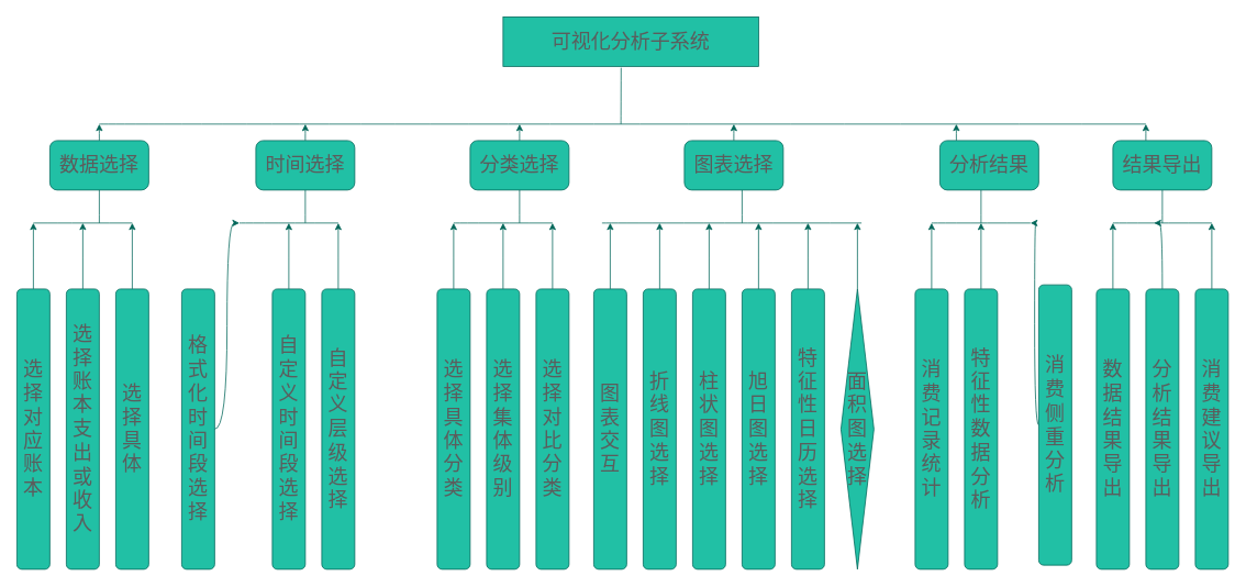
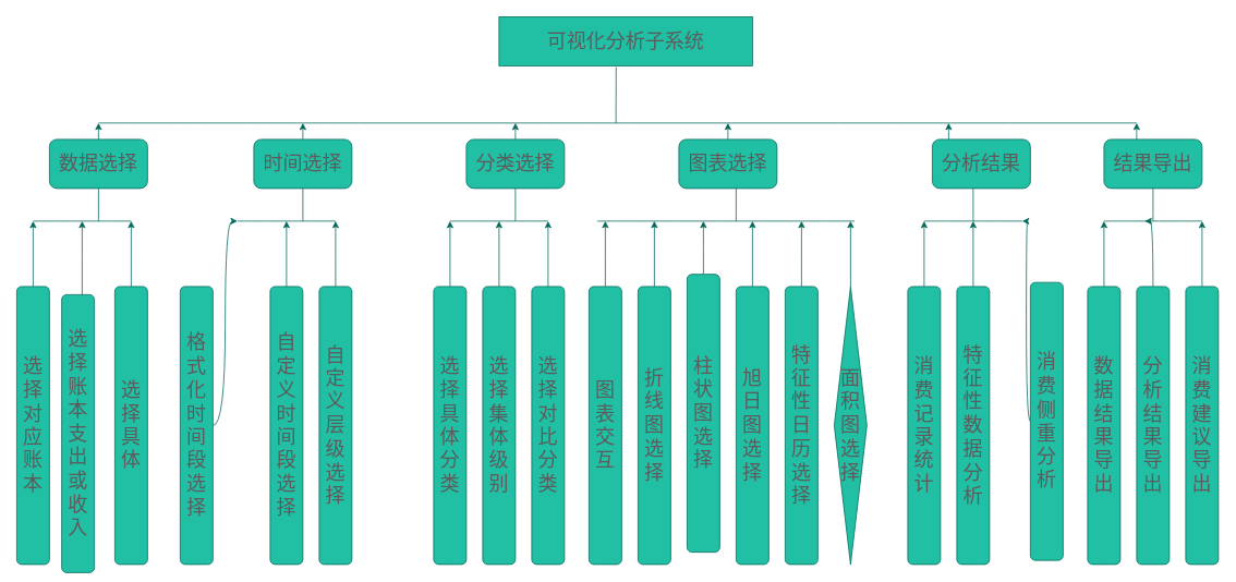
  <mxCell id="0" />
  <mxCell id="1" parent="0" />
  <mxCell id="2" value="&lt;font style=&quot;font-size: 24px&quot;&gt;可视化分析子系统&lt;/font&gt;" style="whiteSpace=wrap;html=1;fillColor=#21C0A5;strokeColor=#006658;fontColor=#5C5C5C;rounded=0;" vertex="1" parent="1"><mxGeometry x="610" y="20" width="310" height="60" as="geometry" /></mxCell>
  <mxCell id="3" style="edgeStyle=elbowEdgeStyle;orthogonalLoop=1;jettySize=auto;html=1;strokeColor=#006658;fontColor=#5C5C5C;curved=1;" edge="1" parent="1" source="4"><mxGeometry relative="1" as="geometry"><mxPoint x="120" y="150" as="targetPoint" /></mxGeometry></mxCell>
  <mxCell id="4" value="数据选择" style="whiteSpace=wrap;html=1;fontSize=24;fillColor=#21C0A5;strokeColor=#006658;fontColor=#5C5C5C;rounded=1;" vertex="1" parent="1"><mxGeometry x="60" y="170" width="120" height="60" as="geometry" /></mxCell>
  <mxCell id="5" style="edgeStyle=elbowEdgeStyle;orthogonalLoop=1;jettySize=auto;html=1;strokeColor=#006658;fontColor=#5C5C5C;curved=1;" edge="1" parent="1" source="6"><mxGeometry relative="1" as="geometry"><mxPoint x="370" y="150" as="targetPoint" /></mxGeometry></mxCell>
  <mxCell id="6" value="时间选择" style="whiteSpace=wrap;html=1;fontSize=24;fillColor=#21C0A5;strokeColor=#006658;fontColor=#5C5C5C;rounded=1;" vertex="1" parent="1"><mxGeometry x="310" y="170" width="120" height="60" as="geometry" /></mxCell>
  <mxCell id="7" style="edgeStyle=elbowEdgeStyle;orthogonalLoop=1;jettySize=auto;html=1;strokeColor=#006658;fontColor=#5C5C5C;curved=1;" edge="1" parent="1" source="8"><mxGeometry relative="1" as="geometry"><mxPoint x="630" y="150" as="targetPoint" /></mxGeometry></mxCell>
  <mxCell id="8" value="分类选择" style="whiteSpace=wrap;html=1;fontSize=24;fillColor=#21C0A5;strokeColor=#006658;fontColor=#5C5C5C;rounded=1;" vertex="1" parent="1"><mxGeometry x="570" y="170" width="120" height="60" as="geometry" /></mxCell>
  <mxCell id="9" style="edgeStyle=elbowEdgeStyle;orthogonalLoop=1;jettySize=auto;html=1;strokeColor=#006658;fontColor=#5C5C5C;curved=1;" edge="1" parent="1" source="10"><mxGeometry relative="1" as="geometry"><mxPoint x="890" y="150" as="targetPoint" /></mxGeometry></mxCell>
  <mxCell id="10" value="&lt;span&gt;图表选择&lt;/span&gt;" style="whiteSpace=wrap;html=1;fontSize=24;fillColor=#21C0A5;strokeColor=#006658;fontColor=#5C5C5C;rounded=1;" vertex="1" parent="1"><mxGeometry x="830" y="170" width="120" height="60" as="geometry" /></mxCell>
  <mxCell id="11" style="edgeStyle=elbowEdgeStyle;orthogonalLoop=1;jettySize=auto;html=1;strokeColor=#006658;fontColor=#5C5C5C;curved=1;" edge="1" parent="1" source="12"><mxGeometry relative="1" as="geometry"><mxPoint x="1160" y="150" as="targetPoint" /></mxGeometry></mxCell>
  <mxCell id="12" value="分析结果" style="whiteSpace=wrap;html=1;fontSize=24;fillColor=#21C0A5;strokeColor=#006658;fontColor=#5C5C5C;rounded=1;" vertex="1" parent="1"><mxGeometry x="1140" y="170" width="120" height="60" as="geometry" /></mxCell>
  <mxCell id="13" style="edgeStyle=elbowEdgeStyle;orthogonalLoop=1;jettySize=auto;html=1;strokeColor=#006658;fontColor=#5C5C5C;curved=1;" edge="1" parent="1" source="14"><mxGeometry relative="1" as="geometry"><mxPoint x="1390" y="150" as="targetPoint" /></mxGeometry></mxCell>
  <mxCell id="14" value="结果导出" style="whiteSpace=wrap;html=1;fontSize=24;fillColor=#21C0A5;strokeColor=#006658;fontColor=#5C5C5C;rounded=1;" vertex="1" parent="1"><mxGeometry x="1350" y="170" width="120" height="60" as="geometry" /></mxCell>
  <mxCell id="15" style="edgeStyle=elbowEdgeStyle;orthogonalLoop=1;jettySize=auto;html=1;strokeColor=#006658;fontColor=#5C5C5C;curved=1;" edge="1" parent="1" source="16"><mxGeometry relative="1" as="geometry"><mxPoint x="40" y="270" as="targetPoint" /></mxGeometry></mxCell>
  <mxCell id="16" value="&lt;font style=&quot;font-size: 24px&quot;&gt;选择对应账本&lt;/font&gt;" style="whiteSpace=wrap;html=1;fillColor=#21C0A5;strokeColor=#006658;fontColor=#5C5C5C;rounded=1;" vertex="1" parent="1"><mxGeometry x="20" y="350" width="40" height="340" as="geometry" /></mxCell>
  <mxCell id="17" style="edgeStyle=elbowEdgeStyle;orthogonalLoop=1;jettySize=auto;html=1;strokeColor=#006658;fontColor=#5C5C5C;curved=1;" edge="1" parent="1" source="18"><mxGeometry relative="1" as="geometry"><mxPoint x="100" y="270" as="targetPoint" /></mxGeometry></mxCell>
- <mxCell id="18" value="&lt;span style=&quot;font-size: 24px&quot;&gt;选择账本支出或收入&lt;/span&gt;" style="whiteSpace=wrap;html=1;fillColor=#21C0A5;strokeColor=#006658;fontColor=#5C5C5C;rounded=1;" vertex="1" parent="1"><mxGeometry x="80" y="350" width="40" height="340" as="geometry" /></mxCell>
+ <mxCell id="18" value="&lt;span style=&quot;font-size: 24px&quot;&gt;选择账本支出或收入&lt;/span&gt;" style="whiteSpace=wrap;html=1;fillColor=#21C0A5;strokeColor=#006658;fontColor=#5C5C5C;rounded=1;" vertex="1" parent="1"><mxGeometry x="75" y="360" width="40" height="340" as="geometry" /></mxCell>
  <mxCell id="19" style="edgeStyle=elbowEdgeStyle;orthogonalLoop=1;jettySize=auto;html=1;strokeColor=#006658;fontColor=#5C5C5C;curved=1;" edge="1" parent="1" source="20"><mxGeometry relative="1" as="geometry"><mxPoint x="160" y="270" as="targetPoint" /></mxGeometry></mxCell>
  <mxCell id="20" value="&lt;span style=&quot;font-size: 24px&quot;&gt;选择具体&lt;/span&gt;" style="whiteSpace=wrap;html=1;fillColor=#21C0A5;strokeColor=#006658;fontColor=#5C5C5C;rounded=1;" vertex="1" parent="1"><mxGeometry x="140" y="350" width="40" height="340" as="geometry" /></mxCell>
  <mxCell id="21" style="edgeStyle=elbowEdgeStyle;orthogonalLoop=1;jettySize=auto;html=1;strokeColor=#006658;fontColor=#5C5C5C;curved=1;" edge="1" parent="1" source="22"><mxGeometry relative="1" as="geometry"><mxPoint x="290" y="270" as="targetPoint" /></mxGeometry></mxCell>
  <mxCell id="22" value="&lt;span style=&quot;font-size: 24px&quot;&gt;格式化时间段选择&lt;/span&gt;" style="whiteSpace=wrap;html=1;fillColor=#21C0A5;strokeColor=#006658;fontColor=#5C5C5C;rounded=1;" vertex="1" parent="1"><mxGeometry x="220" y="350" width="40" height="340" as="geometry" /></mxCell>
  <mxCell id="23" style="edgeStyle=elbowEdgeStyle;orthogonalLoop=1;jettySize=auto;html=1;strokeColor=#006658;fontColor=#5C5C5C;curved=1;" edge="1" parent="1" source="24"><mxGeometry relative="1" as="geometry"><mxPoint x="350" y="270" as="targetPoint" /></mxGeometry></mxCell>
  <mxCell id="24" value="&lt;span style=&quot;font-size: 24px&quot;&gt;自定义时间段选择&lt;/span&gt;" style="whiteSpace=wrap;html=1;fillColor=#21C0A5;strokeColor=#006658;fontColor=#5C5C5C;rounded=1;" vertex="1" parent="1"><mxGeometry x="330" y="350" width="40" height="340" as="geometry" /></mxCell>
  <mxCell id="25" style="edgeStyle=elbowEdgeStyle;orthogonalLoop=1;jettySize=auto;html=1;strokeColor=#006658;fontColor=#5C5C5C;curved=1;" edge="1" parent="1" source="26"><mxGeometry relative="1" as="geometry"><mxPoint x="410" y="270" as="targetPoint" /></mxGeometry></mxCell>
  <mxCell id="26" value="&lt;span style=&quot;font-size: 24px&quot;&gt;自定义层级选择&lt;/span&gt;" style="whiteSpace=wrap;html=1;fillColor=#21C0A5;strokeColor=#006658;fontColor=#5C5C5C;rounded=1;" vertex="1" parent="1"><mxGeometry x="390" y="350" width="40" height="340" as="geometry" /></mxCell>
  <mxCell id="27" style="edgeStyle=elbowEdgeStyle;orthogonalLoop=1;jettySize=auto;html=1;exitX=0.5;exitY=0;exitDx=0;exitDy=0;strokeColor=#006658;fontColor=#5C5C5C;curved=1;" edge="1" parent="1" source="28"><mxGeometry relative="1" as="geometry"><mxPoint x="550" y="270" as="targetPoint" /></mxGeometry></mxCell>
  <mxCell id="28" value="&lt;span style=&quot;font-size: 24px&quot;&gt;选择具体分类&lt;/span&gt;" style="whiteSpace=wrap;html=1;fillColor=#21C0A5;strokeColor=#006658;fontColor=#5C5C5C;rounded=1;" vertex="1" parent="1"><mxGeometry x="530" y="350" width="40" height="340" as="geometry" /></mxCell>
  <mxCell id="29" style="edgeStyle=elbowEdgeStyle;orthogonalLoop=1;jettySize=auto;html=1;strokeColor=#006658;fontColor=#5C5C5C;curved=1;" edge="1" parent="1" source="30"><mxGeometry relative="1" as="geometry"><mxPoint x="610" y="270" as="targetPoint" /></mxGeometry></mxCell>
  <mxCell id="30" value="&lt;span style=&quot;font-size: 24px&quot;&gt;选择集体级别&lt;/span&gt;" style="whiteSpace=wrap;html=1;fillColor=#21C0A5;strokeColor=#006658;fontColor=#5C5C5C;rounded=1;" vertex="1" parent="1"><mxGeometry x="590" y="350" width="40" height="340" as="geometry" /></mxCell>
  <mxCell id="31" style="edgeStyle=elbowEdgeStyle;orthogonalLoop=1;jettySize=auto;html=1;strokeColor=#006658;fontColor=#5C5C5C;curved=1;" edge="1" parent="1" source="32"><mxGeometry relative="1" as="geometry"><mxPoint x="670" y="270" as="targetPoint" /></mxGeometry></mxCell>
  <mxCell id="32" value="&lt;span style=&quot;font-size: 24px&quot;&gt;选择对比分类&lt;/span&gt;" style="whiteSpace=wrap;html=1;fillColor=#21C0A5;strokeColor=#006658;fontColor=#5C5C5C;rounded=1;" vertex="1" parent="1"><mxGeometry x="650" y="350" width="40" height="340" as="geometry" /></mxCell>
  <mxCell id="33" style="edgeStyle=elbowEdgeStyle;orthogonalLoop=1;jettySize=auto;html=1;strokeColor=#006658;fontColor=#5C5C5C;curved=1;" edge="1" parent="1" source="34"><mxGeometry relative="1" as="geometry"><mxPoint x="800" y="270" as="targetPoint" /></mxGeometry></mxCell>
  <mxCell id="34" value="&lt;span style=&quot;font-size: 24px&quot;&gt;折线图选择&lt;/span&gt;" style="whiteSpace=wrap;html=1;fillColor=#21C0A5;strokeColor=#006658;fontColor=#5C5C5C;rounded=1;" vertex="1" parent="1"><mxGeometry x="780" y="350" width="40" height="340" as="geometry" /></mxCell>
  <mxCell id="35" style="edgeStyle=elbowEdgeStyle;orthogonalLoop=1;jettySize=auto;html=1;strokeColor=#006658;fontColor=#5C5C5C;curved=1;" edge="1" parent="1" source="36"><mxGeometry relative="1" as="geometry"><mxPoint x="860" y="270" as="targetPoint" /></mxGeometry></mxCell>
- <mxCell id="36" value="&lt;span style=&quot;font-size: 24px&quot;&gt;柱状图选择&lt;/span&gt;" style="whiteSpace=wrap;html=1;fillColor=#21C0A5;strokeColor=#006658;fontColor=#5C5C5C;rounded=1;" vertex="1" parent="1"><mxGeometry x="840" y="350" width="40" height="340" as="geometry" /></mxCell>
+ <mxCell id="36" value="&lt;span style=&quot;font-size: 24px&quot;&gt;柱状图选择&lt;/span&gt;" style="whiteSpace=wrap;html=1;fillColor=#21C0A5;strokeColor=#006658;fontColor=#5C5C5C;rounded=1;" vertex="1" parent="1"><mxGeometry x="840" y="335" width="40" height="340" as="geometry" /></mxCell>
  <mxCell id="37" style="edgeStyle=elbowEdgeStyle;orthogonalLoop=1;jettySize=auto;html=1;strokeColor=#006658;fontColor=#5C5C5C;curved=1;" edge="1" parent="1" source="38"><mxGeometry relative="1" as="geometry"><mxPoint x="920" y="270" as="targetPoint" /></mxGeometry></mxCell>
  <mxCell id="38" value="&lt;span style=&quot;font-size: 24px&quot;&gt;旭日图选择&lt;/span&gt;" style="whiteSpace=wrap;html=1;fillColor=#21C0A5;strokeColor=#006658;fontColor=#5C5C5C;rounded=1;" vertex="1" parent="1"><mxGeometry x="900" y="350" width="40" height="340" as="geometry" /></mxCell>
  <mxCell id="39" style="edgeStyle=elbowEdgeStyle;orthogonalLoop=1;jettySize=auto;html=1;strokeColor=#006658;fontColor=#5C5C5C;curved=1;" edge="1" parent="1" source="40"><mxGeometry relative="1" as="geometry"><mxPoint x="980" y="270" as="targetPoint" /></mxGeometry></mxCell>
  <mxCell id="40" value="&lt;span style=&quot;font-size: 24px&quot;&gt;特征性日历选择&lt;/span&gt;" style="whiteSpace=wrap;html=1;fillColor=#21C0A5;strokeColor=#006658;fontColor=#5C5C5C;rounded=1;" vertex="1" parent="1"><mxGeometry x="960" y="350" width="40" height="340" as="geometry" /></mxCell>
  <mxCell id="41" style="edgeStyle=elbowEdgeStyle;orthogonalLoop=1;jettySize=auto;html=1;strokeColor=#006658;fontColor=#5C5C5C;curved=1;" edge="1" parent="1" source="42"><mxGeometry relative="1" as="geometry"><mxPoint x="1040" y="270" as="targetPoint" /></mxGeometry></mxCell>
  <mxCell id="42" value="&lt;span style=&quot;font-size: 24px&quot;&gt;面积图选择&lt;/span&gt;" style="rhombus;whiteSpace=wrap;html=1;fillColor=#21C0A5;strokeColor=#006658;fontColor=#5C5C5C;" vertex="1" parent="1"><mxGeometry x="1020" y="350" width="40" height="340" as="geometry" /></mxCell>
  <mxCell id="43" style="edgeStyle=elbowEdgeStyle;orthogonalLoop=1;jettySize=auto;html=1;strokeColor=#006658;fontColor=#5C5C5C;curved=1;" edge="1" parent="1" source="44"><mxGeometry relative="1" as="geometry"><mxPoint x="1130" y="270" as="targetPoint" /></mxGeometry></mxCell>
  <mxCell id="44" value="&lt;span style=&quot;font-size: 24px&quot;&gt;消费记录统计&lt;/span&gt;" style="whiteSpace=wrap;html=1;fillColor=#21C0A5;strokeColor=#006658;fontColor=#5C5C5C;rounded=1;" vertex="1" parent="1"><mxGeometry x="1110" y="350" width="40" height="340" as="geometry" /></mxCell>
  <mxCell id="45" style="edgeStyle=elbowEdgeStyle;orthogonalLoop=1;jettySize=auto;html=1;strokeColor=#006658;fontColor=#5C5C5C;curved=1;" edge="1" parent="1" source="46"><mxGeometry relative="1" as="geometry"><mxPoint x="1190" y="270" as="targetPoint" /></mxGeometry></mxCell>
  <mxCell id="46" value="&lt;span style=&quot;font-size: 24px&quot;&gt;特征性数据分析&lt;/span&gt;" style="whiteSpace=wrap;html=1;fillColor=#21C0A5;strokeColor=#006658;fontColor=#5C5C5C;rounded=1;" vertex="1" parent="1"><mxGeometry x="1170" y="350" width="40" height="340" as="geometry" /></mxCell>
  <mxCell id="47" style="edgeStyle=elbowEdgeStyle;orthogonalLoop=1;jettySize=auto;html=1;strokeColor=#006658;fontColor=#5C5C5C;curved=1;" edge="1" parent="1" source="48"><mxGeometry relative="1" as="geometry"><mxPoint x="1250" y="270" as="targetPoint" /></mxGeometry></mxCell>
  <mxCell id="48" value="&lt;span style=&quot;font-size: 24px&quot;&gt;消费侧重分析&lt;/span&gt;" style="whiteSpace=wrap;html=1;fillColor=#21C0A5;strokeColor=#006658;fontColor=#5C5C5C;rounded=1;" vertex="1" parent="1"><mxGeometry x="1260" y="345" width="40" height="340" as="geometry" /></mxCell>
  <mxCell id="49" style="edgeStyle=elbowEdgeStyle;orthogonalLoop=1;jettySize=auto;html=1;strokeColor=#006658;fontColor=#5C5C5C;curved=1;" edge="1" parent="1" source="50"><mxGeometry relative="1" as="geometry"><mxPoint x="1350" y="270" as="targetPoint" /></mxGeometry></mxCell>
  <mxCell id="50" value="&lt;span style=&quot;font-size: 24px&quot;&gt;数据结果导出&lt;/span&gt;" style="whiteSpace=wrap;html=1;fillColor=#21C0A5;strokeColor=#006658;fontColor=#5C5C5C;rounded=1;" vertex="1" parent="1"><mxGeometry x="1330" y="350" width="40" height="340" as="geometry" /></mxCell>
  <mxCell id="51" style="edgeStyle=elbowEdgeStyle;orthogonalLoop=1;jettySize=auto;html=1;strokeColor=#006658;fontColor=#5C5C5C;curved=1;" edge="1" parent="1" source="52"><mxGeometry relative="1" as="geometry"><mxPoint x="1400" y="270" as="targetPoint" /><Array as="points"><mxPoint x="1410" y="320" /></Array></mxGeometry></mxCell>
  <mxCell id="52" value="&lt;span style=&quot;font-size: 24px&quot;&gt;分析结果导出&lt;/span&gt;&lt;span style=&quot;color: rgba(0 , 0 , 0 , 0) ; font-family: monospace ; font-size: 0px&quot;&gt;%3CmxGraphModel%3E%3Croot%3E%3CmxCell%20id%3D%220%22%2F%3E%3CmxCell%20id%3D%221%22%20parent%3D%220%22%2F%3E%3CmxCell%20id%3D%222%22%20value%3D%22%26lt%3Bspan%20style%3D%26quot%3Bfont-size%3A%2024px%26quot%3B%26gt%3B%E6%B6%88%E8%B4%B9%E4%BE%A7%E9%87%8D%E5%88%86%E6%9E%90%26lt%3B%2Fspan%26gt%3B%22%20style%3D%22rounded%3D0%3BwhiteSpace%3Dwrap%3Bhtml%3D1%3B%22%20vertex%3D%221%22%20parent%3D%221%22%3E%3CmxGeometry%20x%3D%221510%22%20y%3D%22600%22%20width%3D%2240%22%20height%3D%22340%22%20as%3D%22geometry%22%2F%3E%3C%2FmxCell%3E%3C%2Froot%3E%3C%2FmxGraphModel%3E&lt;/span&gt;" style="whiteSpace=wrap;html=1;fillColor=#21C0A5;strokeColor=#006658;fontColor=#5C5C5C;rounded=1;" vertex="1" parent="1"><mxGeometry x="1390" y="350" width="40" height="340" as="geometry" /></mxCell>
  <mxCell id="53" style="edgeStyle=elbowEdgeStyle;orthogonalLoop=1;jettySize=auto;html=1;strokeColor=#006658;fontColor=#5C5C5C;curved=1;" edge="1" parent="1" source="54"><mxGeometry relative="1" as="geometry"><mxPoint x="1470" y="270" as="targetPoint" /></mxGeometry></mxCell>
  <mxCell id="54" value="&lt;span style=&quot;font-size: 24px&quot;&gt;消费建议导出&lt;/span&gt;" style="whiteSpace=wrap;html=1;fillColor=#21C0A5;strokeColor=#006658;fontColor=#5C5C5C;rounded=1;" vertex="1" parent="1"><mxGeometry x="1450" y="350" width="40" height="340" as="geometry" /></mxCell>
  <mxCell id="55" style="edgeStyle=elbowEdgeStyle;orthogonalLoop=1;jettySize=auto;html=1;strokeColor=#006658;fontColor=#5C5C5C;curved=1;" edge="1" parent="1" source="56"><mxGeometry relative="1" as="geometry"><mxPoint x="740" y="270" as="targetPoint" /></mxGeometry></mxCell>
  <mxCell id="56" value="&lt;span style=&quot;font-size: 24px&quot;&gt;图表交互&lt;/span&gt;" style="whiteSpace=wrap;html=1;fillColor=#21C0A5;strokeColor=#006658;fontColor=#5C5C5C;rounded=1;" vertex="1" parent="1"><mxGeometry x="720" y="350" width="40" height="340" as="geometry" /></mxCell>
  <mxCell id="57" value="" style="endArrow=none;html=1;entryX=0.462;entryY=1.028;entryDx=0;entryDy=0;entryPerimeter=0;strokeColor=#006658;fontColor=#5C5C5C;curved=1;" edge="1" parent="1" target="2"><mxGeometry width="50" height="50" relative="1" as="geometry"><mxPoint x="753" y="150" as="sourcePoint" /><mxPoint x="960" y="250" as="targetPoint" /></mxGeometry></mxCell>
  <mxCell id="58" value="" style="endArrow=none;html=1;strokeColor=#006658;fontColor=#5C5C5C;curved=1;" edge="1" parent="1"><mxGeometry width="50" height="50" relative="1" as="geometry"><mxPoint x="120" y="150" as="sourcePoint" /><mxPoint x="1390" y="150" as="targetPoint" /></mxGeometry></mxCell>
  <mxCell id="59" value="" style="endArrow=none;html=1;entryX=0.5;entryY=1;entryDx=0;entryDy=0;strokeColor=#006658;fontColor=#5C5C5C;curved=1;" edge="1" parent="1" target="4"><mxGeometry width="50" height="50" relative="1" as="geometry"><mxPoint x="120" y="270" as="sourcePoint" /><mxPoint x="110" y="270" as="targetPoint" /></mxGeometry></mxCell>
  <mxCell id="60" value="" style="endArrow=none;html=1;strokeColor=#006658;fontColor=#5C5C5C;curved=1;" edge="1" parent="1"><mxGeometry width="50" height="50" relative="1" as="geometry"><mxPoint x="40" y="270" as="sourcePoint" /><mxPoint x="160" y="270" as="targetPoint" /></mxGeometry></mxCell>
  <mxCell id="61" value="" style="endArrow=none;html=1;entryX=0.5;entryY=1;entryDx=0;entryDy=0;strokeColor=#006658;fontColor=#5C5C5C;curved=1;" edge="1" parent="1" target="6"><mxGeometry width="50" height="50" relative="1" as="geometry"><mxPoint x="370" y="270" as="sourcePoint" /><mxPoint x="380" y="250" as="targetPoint" /></mxGeometry></mxCell>
  <mxCell id="62" value="" style="endArrow=none;html=1;strokeColor=#006658;fontColor=#5C5C5C;curved=1;" edge="1" parent="1"><mxGeometry width="50" height="50" relative="1" as="geometry"><mxPoint x="290" y="270" as="sourcePoint" /><mxPoint x="410" y="270" as="targetPoint" /></mxGeometry></mxCell>
  <mxCell id="63" value="" style="endArrow=none;html=1;entryX=0.5;entryY=1;entryDx=0;entryDy=0;strokeColor=#006658;fontColor=#5C5C5C;curved=1;" edge="1" parent="1"><mxGeometry width="50" height="50" relative="1" as="geometry"><mxPoint x="630" y="270" as="sourcePoint" /><mxPoint x="630" y="230" as="targetPoint" /></mxGeometry></mxCell>
  <mxCell id="64" value="" style="endArrow=none;html=1;strokeColor=#006658;fontColor=#5C5C5C;curved=1;" edge="1" parent="1"><mxGeometry width="50" height="50" relative="1" as="geometry"><mxPoint x="550" y="270" as="sourcePoint" /><mxPoint x="670" y="270" as="targetPoint" /></mxGeometry></mxCell>
  <mxCell id="65" value="" style="endArrow=none;html=1;strokeColor=#006658;fontColor=#5C5C5C;curved=1;" edge="1" parent="1"><mxGeometry width="50" height="50" relative="1" as="geometry"><mxPoint x="1190" y="270" as="sourcePoint" /><mxPoint x="1190" y="230" as="targetPoint" /></mxGeometry></mxCell>
  <mxCell id="66" value="" style="endArrow=none;html=1;strokeColor=#006658;fontColor=#5C5C5C;curved=1;" edge="1" parent="1"><mxGeometry width="50" height="50" relative="1" as="geometry"><mxPoint x="1130" y="270" as="sourcePoint" /><mxPoint x="1250" y="270" as="targetPoint" /></mxGeometry></mxCell>
  <mxCell id="67" value="" style="endArrow=none;html=1;entryX=0.5;entryY=1;entryDx=0;entryDy=0;strokeColor=#006658;fontColor=#5C5C5C;curved=1;" edge="1" parent="1" target="14"><mxGeometry width="50" height="50" relative="1" as="geometry"><mxPoint x="1410" y="270" as="sourcePoint" /><mxPoint x="1390" y="230" as="targetPoint" /></mxGeometry></mxCell>
  <mxCell id="68" value="" style="endArrow=none;html=1;strokeColor=#006658;fontColor=#5C5C5C;curved=1;" edge="1" parent="1"><mxGeometry width="50" height="50" relative="1" as="geometry"><mxPoint x="1350" y="270" as="sourcePoint" /><mxPoint x="1470" y="270" as="targetPoint" /></mxGeometry></mxCell>
  <mxCell id="69" value="" style="endArrow=none;html=1;entryX=0.5;entryY=1;entryDx=0;entryDy=0;strokeColor=#006658;fontColor=#5C5C5C;curved=1;" edge="1" parent="1"><mxGeometry width="50" height="50" relative="1" as="geometry"><mxPoint x="900" y="270" as="sourcePoint" /><mxPoint x="900" y="230" as="targetPoint" /></mxGeometry></mxCell>
  <mxCell id="70" value="" style="endArrow=none;html=1;strokeColor=#006658;fontColor=#5C5C5C;curved=1;" edge="1" parent="1"><mxGeometry width="50" height="50" relative="1" as="geometry"><mxPoint x="730" y="270" as="sourcePoint" /><mxPoint x="1045" y="270" as="targetPoint" /></mxGeometry></mxCell>
